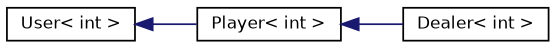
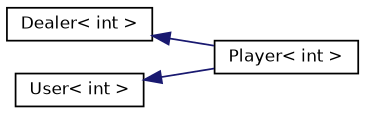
  digraph {
    rankdir=LR
    node [color=black fillcolor=white fontname=Helvetica fontsize=10 shape=record style=filled]
    edge [color=midnightblue dir=back fontname=Helvetica fontsize=10 labelfontname=Helvetica labelfontsize=10 style=solid]
    n1 [height=0.2 label="Player\< int \>" width=0.4]
    n2 [height=0.2 label="Dealer\< int \>" width=0.4]
    n3 [height=0.2 label="User\< int \>" width=0.4]
-   n1 -> n2
+   n2 -> n1
    n3 -> n1
  }
